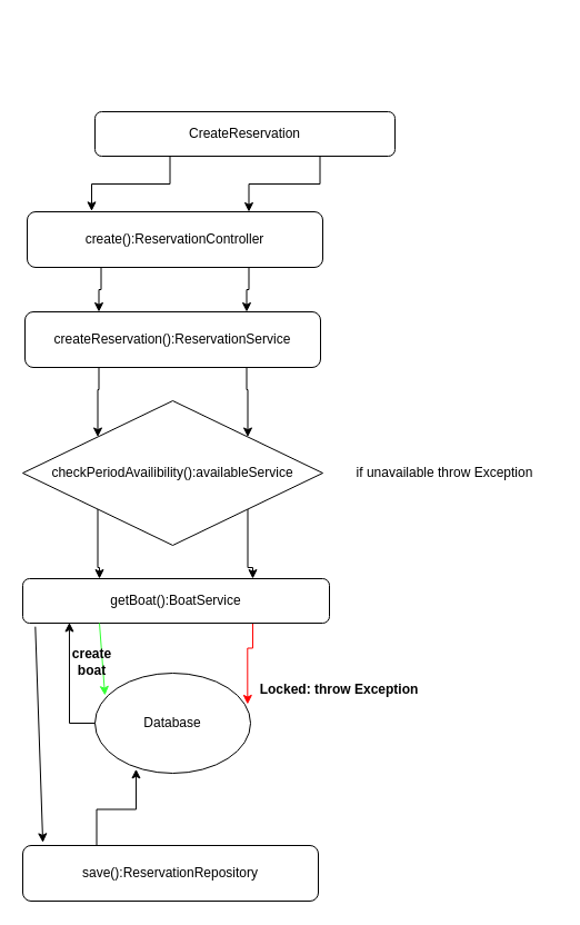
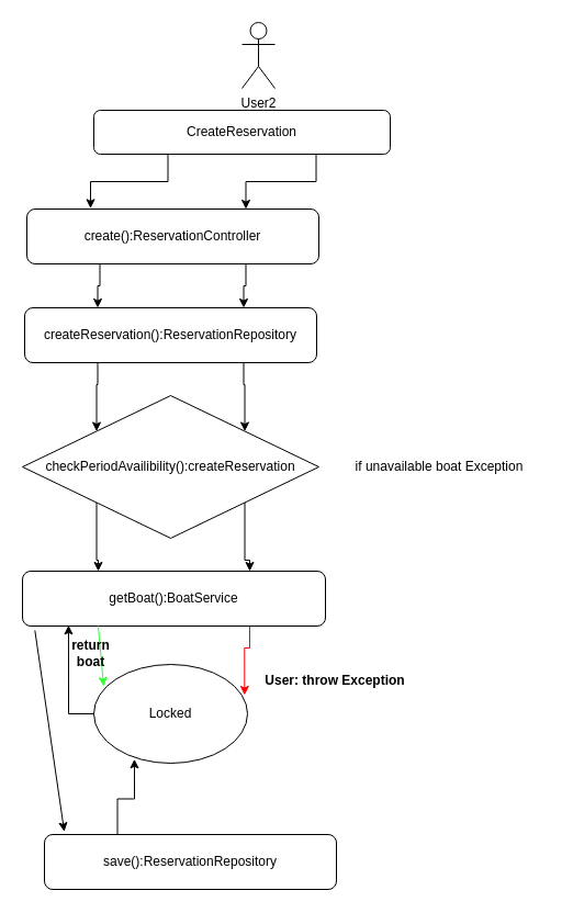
  <mxCell id="0" />
  <mxCell id="1" parent="0" />
  <mxCell id="2" style="edgeStyle=orthogonalEdgeStyle;rounded=0;orthogonalLoop=1;jettySize=auto;html=1;exitX=0.25;exitY=1;exitDx=0;exitDy=0;entryX=0.218;entryY=-0.013;entryDx=0;entryDy=0;entryPerimeter=0;" edge="1" parent="1" source="4" target="7"><mxGeometry relative="1" as="geometry" /></mxCell>
  <mxCell id="3" style="edgeStyle=orthogonalEdgeStyle;rounded=0;orthogonalLoop=1;jettySize=auto;html=1;exitX=0.75;exitY=1;exitDx=0;exitDy=0;entryX=0.75;entryY=0;entryDx=0;entryDy=0;" edge="1" parent="1" source="4" target="7"><mxGeometry relative="1" as="geometry" /></mxCell>
  <mxCell id="4" value="CreateReservation" style="rounded=1;whiteSpace=wrap;html=1;fontSize=12;glass=0;strokeWidth=1;shadow=0;" parent="1" vertex="1"><mxGeometry x="85" y="100" width="270" height="40" as="geometry" /></mxCell>
  <mxCell id="5" style="edgeStyle=orthogonalEdgeStyle;rounded=0;orthogonalLoop=1;jettySize=auto;html=1;exitX=0.25;exitY=1;exitDx=0;exitDy=0;entryX=0.25;entryY=0;entryDx=0;entryDy=0;" edge="1" parent="1" source="7" target="10"><mxGeometry relative="1" as="geometry" /></mxCell>
  <mxCell id="6" style="edgeStyle=orthogonalEdgeStyle;rounded=0;orthogonalLoop=1;jettySize=auto;html=1;exitX=0.75;exitY=1;exitDx=0;exitDy=0;entryX=0.75;entryY=0;entryDx=0;entryDy=0;" edge="1" parent="1" source="7" target="10"><mxGeometry relative="1" as="geometry" /></mxCell>
  <mxCell id="7" value="create():ReservationController" style="rounded=1;whiteSpace=wrap;html=1;fontSize=12;glass=0;strokeWidth=1;shadow=0;" parent="1" vertex="1"><mxGeometry x="24" y="190" width="266" height="50" as="geometry" /></mxCell>
  <mxCell id="8" style="edgeStyle=orthogonalEdgeStyle;rounded=0;orthogonalLoop=1;jettySize=auto;html=1;exitX=0.25;exitY=1;exitDx=0;exitDy=0;entryX=0;entryY=0;entryDx=0;entryDy=0;" edge="1" parent="1" source="10" target="13"><mxGeometry relative="1" as="geometry" /></mxCell>
  <mxCell id="9" style="edgeStyle=orthogonalEdgeStyle;rounded=0;orthogonalLoop=1;jettySize=auto;html=1;exitX=0.75;exitY=1;exitDx=0;exitDy=0;entryX=1;entryY=0;entryDx=0;entryDy=0;" edge="1" parent="1" source="10" target="13"><mxGeometry relative="1" as="geometry" /></mxCell>
- <mxCell id="10" value="createReservation():ReservationService" style="rounded=1;whiteSpace=wrap;html=1;fontSize=12;glass=0;strokeWidth=1;shadow=0;" vertex="1" parent="1"><mxGeometry x="22" y="280" width="266" height="50" as="geometry" /></mxCell>
+ <mxCell id="10" value="createReservation():ReservationRepository" style="rounded=1;whiteSpace=wrap;html=1;fontSize=12;glass=0;strokeWidth=1;shadow=0;" vertex="1" parent="1"><mxGeometry x="22" y="280" width="266" height="50" as="geometry" /></mxCell>
  <mxCell id="11" style="edgeStyle=orthogonalEdgeStyle;rounded=0;orthogonalLoop=1;jettySize=auto;html=1;exitX=0;exitY=1;exitDx=0;exitDy=0;entryX=0.25;entryY=0;entryDx=0;entryDy=0;" edge="1" parent="1" source="13" target="18"><mxGeometry relative="1" as="geometry" /></mxCell>
  <mxCell id="12" style="edgeStyle=orthogonalEdgeStyle;rounded=0;orthogonalLoop=1;jettySize=auto;html=1;exitX=1;exitY=1;exitDx=0;exitDy=0;entryX=0.75;entryY=0;entryDx=0;entryDy=0;" edge="1" parent="1" source="13" target="18"><mxGeometry relative="1" as="geometry" /></mxCell>
- <mxCell id="13" value="checkPeriodAvailibility():availableService" style="rhombus;whiteSpace=wrap;html=1;" vertex="1" parent="1"><mxGeometry x="20" y="360" width="270" height="130" as="geometry" /></mxCell>
+ <mxCell id="13" value="checkPeriodAvailibility():createReservation" style="rhombus;whiteSpace=wrap;html=1;" vertex="1" parent="1"><mxGeometry x="20" y="360" width="270" height="130" as="geometry" /></mxCell>
  <mxCell id="14" style="edgeStyle=orthogonalEdgeStyle;rounded=0;orthogonalLoop=1;jettySize=auto;html=1;exitX=0.25;exitY=0;exitDx=0;exitDy=0;entryX=0.264;entryY=0.959;entryDx=0;entryDy=0;entryPerimeter=0;" edge="1" parent="1" source="15" target="16"><mxGeometry relative="1" as="geometry" /></mxCell>
- <mxCell id="15" value="save():ReservationRepository" style="rounded=1;whiteSpace=wrap;html=1;fontSize=12;glass=0;strokeWidth=1;shadow=0;" vertex="1" parent="1"><mxGeometry x="20" y="760" width="266" height="50" as="geometry" /></mxCell>
- <mxCell id="16" value="Database" style="ellipse;whiteSpace=wrap;html=1;" vertex="1" parent="1"><mxGeometry x="85" y="605" width="140" height="90" as="geometry" /></mxCell>
+ <mxCell id="15" value="save():ReservationRepository" style="rounded=1;whiteSpace=wrap;html=1;fontSize=12;glass=0;strokeWidth=1;shadow=0;" vertex="1" parent="1"><mxGeometry x="40" y="760" width="266" height="50" as="geometry" /></mxCell>
+ <mxCell id="16" value="Locked" style="ellipse;whiteSpace=wrap;html=1;" vertex="1" parent="1"><mxGeometry x="85" y="605" width="140" height="90" as="geometry" /></mxCell>
  <mxCell id="17" style="edgeStyle=orthogonalEdgeStyle;rounded=0;orthogonalLoop=1;jettySize=auto;html=1;exitX=0.75;exitY=1;exitDx=0;exitDy=0;entryX=0.981;entryY=0.311;entryDx=0;entryDy=0;entryPerimeter=0;strokeColor=#FF0000;" edge="1" parent="1" source="18" target="16"><mxGeometry relative="1" as="geometry" /></mxCell>
- <mxCell id="18" value="getBoat():BoatService" style="rounded=1;whiteSpace=wrap;html=1;fontSize=12;glass=0;strokeWidth=1;shadow=0;" vertex="1" parent="1"><mxGeometry x="20" y="520" width="276" height="40" as="geometry" /></mxCell>
+ <mxCell id="18" value="getBoat():BoatService" style="rounded=1;whiteSpace=wrap;html=1;fontSize=12;glass=0;strokeWidth=1;shadow=0;" vertex="1" parent="1"><mxGeometry x="20" y="520" width="276" height="50" as="geometry" /></mxCell>
+ <mxCell id="19" value="User2" style="shape=umlActor;verticalLabelPosition=bottom;verticalAlign=top;html=1;outlineConnect=0;" vertex="1" parent="1"><mxGeometry x="220" width="30" height="60" as="geometry" y="20" /></mxCell>
  <mxCell id="20" value="" style="endArrow=classic;html=1;rounded=0;exitX=0.25;exitY=1;exitDx=0;exitDy=0;entryX=0.064;entryY=0.222;entryDx=0;entryDy=0;entryPerimeter=0;strokeColor=#33FF33;" edge="1" parent="1" source="18" target="16"><mxGeometry width="50" height="50" relative="1" as="geometry"><mxPoint x="250" y="600" as="sourcePoint" /><mxPoint x="300" y="550" as="targetPoint" /></mxGeometry></mxCell>
- <mxCell id="21" value="&lt;b&gt;Locked: throw Exception&lt;/b&gt;" style="text;html=1;strokeColor=none;fillColor=none;align=center;verticalAlign=middle;whiteSpace=wrap;rounded=0;" vertex="1" parent="1"><mxGeometry x="220" y="605" width="170" height="30" as="geometry" /></mxCell>
- <mxCell id="22" value="if unavailable throw Exception" style="text;html=1;strokeColor=none;fillColor=none;align=center;verticalAlign=middle;whiteSpace=wrap;rounded=0;" vertex="1" parent="1"><mxGeometry x="300" y="410" width="200" height="30" as="geometry" /></mxCell>
+ <mxCell id="21" value="&lt;b&gt;User: throw Exception&lt;/b&gt;" style="text;html=1;strokeColor=none;fillColor=none;align=center;verticalAlign=middle;whiteSpace=wrap;rounded=0;" vertex="1" parent="1"><mxGeometry x="220" y="605" width="170" height="30" as="geometry" /></mxCell>
+ <mxCell id="22" value="if unavailable boat Exception" style="text;html=1;strokeColor=none;fillColor=none;align=center;verticalAlign=middle;whiteSpace=wrap;rounded=0;" vertex="1" parent="1"><mxGeometry x="300" y="410" width="200" height="30" as="geometry" /></mxCell>
  <mxCell id="23" value="" style="endArrow=classic;html=1;rounded=0;exitX=0;exitY=0.5;exitDx=0;exitDy=0;entryX=0.152;entryY=0.987;entryDx=0;entryDy=0;entryPerimeter=0;" edge="1" parent="1" source="16" target="18"><mxGeometry width="50" height="50" relative="1" as="geometry"><mxPoint x="250" y="570" as="sourcePoint" /><mxPoint x="300" y="520" as="targetPoint" /><Array as="points"><mxPoint x="62" y="650" /></Array></mxGeometry></mxCell>
- <mxCell id="24" value="&lt;b&gt;create boat&lt;/b&gt;" style="text;html=1;strokeColor=none;fillColor=none;align=center;verticalAlign=middle;whiteSpace=wrap;rounded=0;" vertex="1" parent="1"><mxGeometry x="50" y="580" width="65" height="30" as="geometry" /></mxCell>
+ <mxCell id="24" value="&lt;b&gt;return boat&lt;/b&gt;" style="text;html=1;strokeColor=none;fillColor=none;align=center;verticalAlign=middle;whiteSpace=wrap;rounded=0;" vertex="1" parent="1"><mxGeometry x="50" y="580" width="65" height="30" as="geometry" /></mxCell>
  <mxCell id="25" value="" style="endArrow=classic;html=1;rounded=0;exitX=0.041;exitY=1.08;exitDx=0;exitDy=0;exitPerimeter=0;entryX=0.068;entryY=-0.053;entryDx=0;entryDy=0;entryPerimeter=0;" edge="1" parent="1" source="18" target="15"><mxGeometry width="50" height="50" relative="1" as="geometry"><mxPoint x="10" y="740" as="sourcePoint" /><mxPoint x="60" y="690" as="targetPoint" /></mxGeometry></mxCell>
